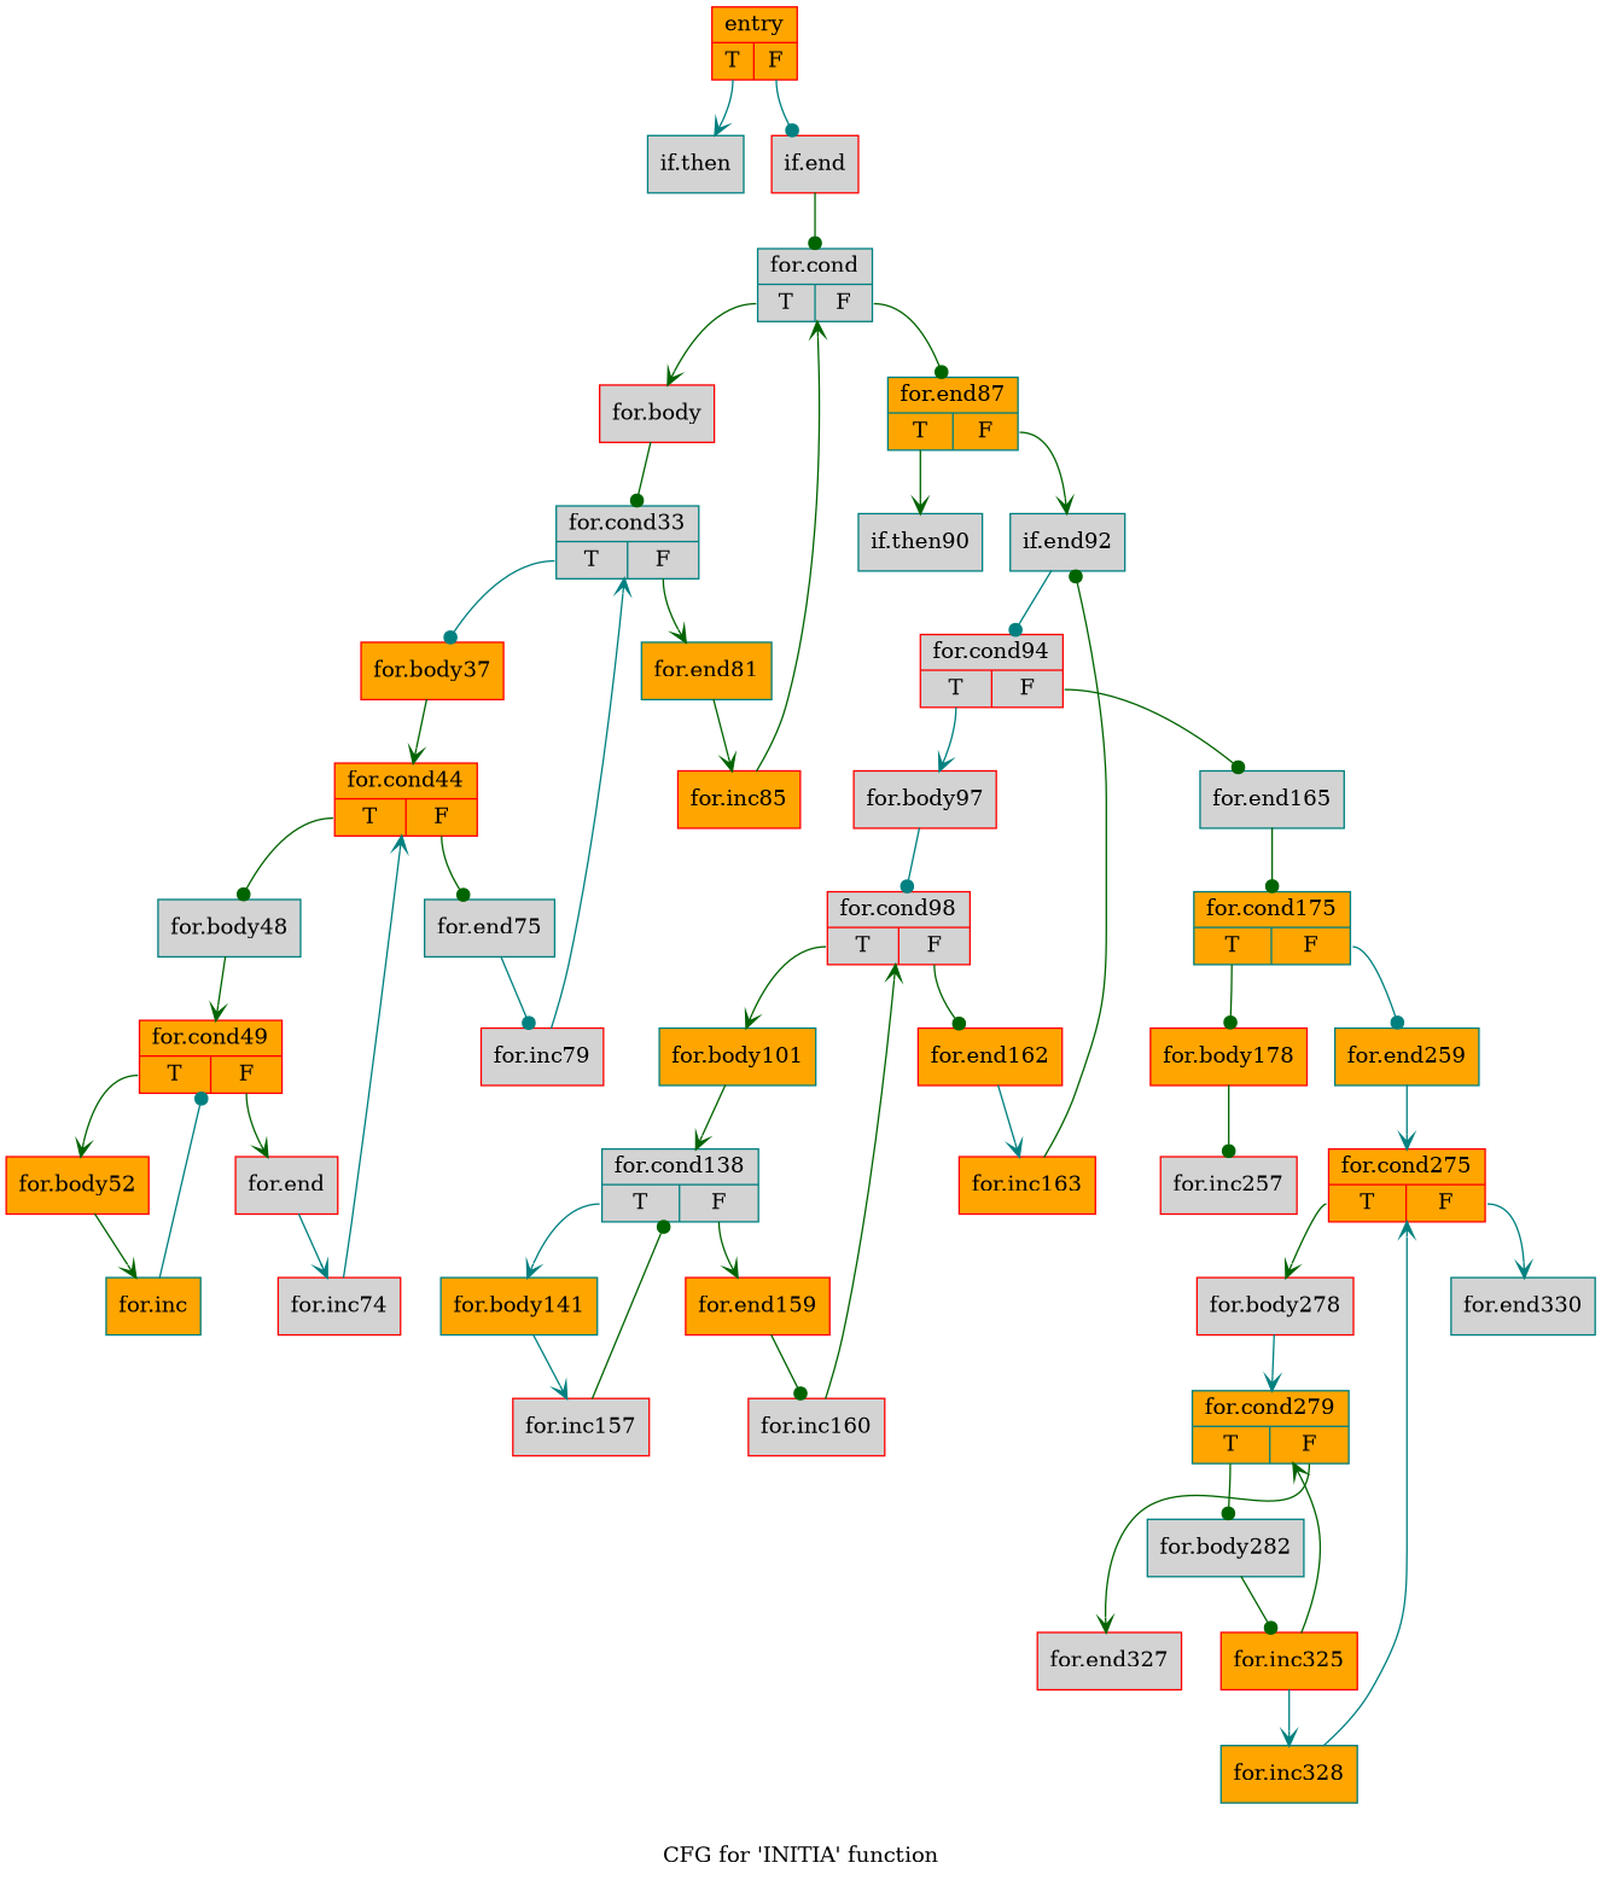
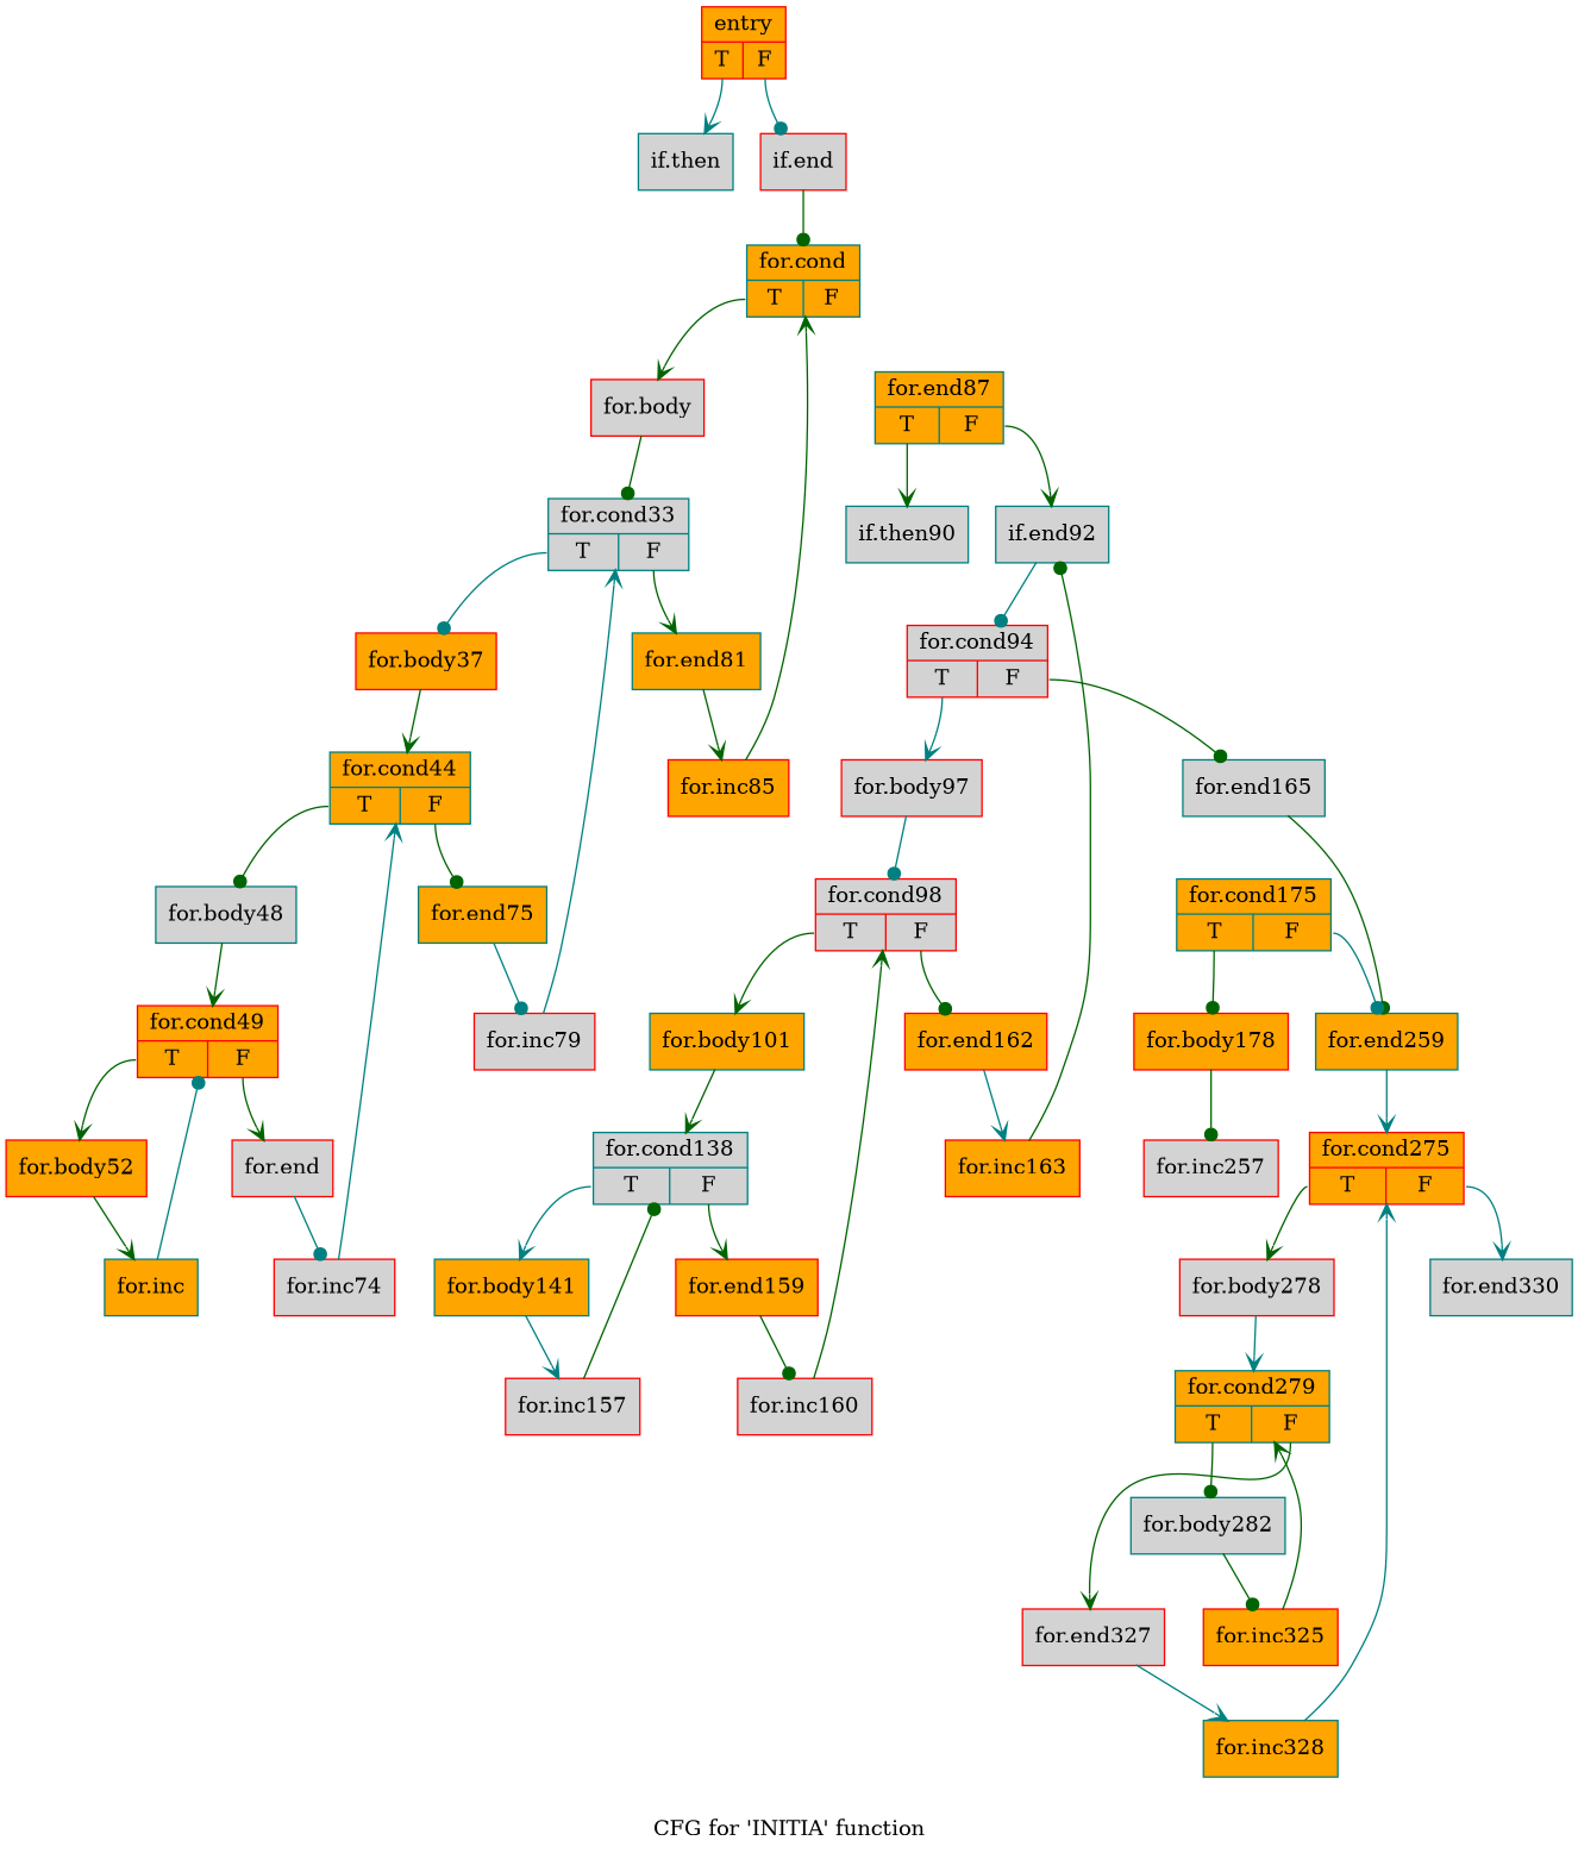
  digraph {
    label="CFG for 'INITIA' function"
    node [color=red fillcolor=lightgrey shape=record style=filled]
    edge [arrowhead=vee color=darkgreen]
    n1 [fillcolor=orange label="{entry|{<s0>T|<s1>F}}"]
    n2 [color=teal label="{if.then}"]
    n3 [label="{if.end}"]
-   n4 [color=teal label="{for.cond|{<s0>T|<s1>F}}"]
+   n4 [color=teal fillcolor=orange label="{for.cond|{<s0>T|<s1>F}}"]
    n5 [label="{for.body}"]
    n6 [color=teal fillcolor=orange label="{for.end87|{<s0>T|<s1>F}}"]
    n7 [color=teal label="{for.cond33|{<s0>T|<s1>F}}"]
    n8 [color=teal label="{if.then90}"]
    n9 [color=teal label="{if.end92}"]
    n10 [fillcolor=orange label="{for.body37}"]
    n11 [color=teal fillcolor=orange label="{for.end81}"]
    n12 [label="{for.cond94|{<s0>T|<s1>F}}"]
-   n13 [fillcolor=orange label="{for.cond44|{<s0>T|<s1>F}}"]
+   n13 [color=teal fillcolor=orange label="{for.cond44|{<s0>T|<s1>F}}"]
    n14 [fillcolor=orange label="{for.inc85}"]
    n15 [color=teal label="{for.body48}"]
-   n16 [color=teal label="{for.end75}"]
+   n16 [color=teal fillcolor=orange label="{for.end75}"]
    n17 [fillcolor=orange label="{for.cond49|{<s0>T|<s1>F}}"]
    n18 [label="{for.inc79}"]
    n19 [fillcolor=orange label="{for.body52}"]
    n20 [label="{for.end}"]
    n21 [color=teal fillcolor=orange label="{for.inc}"]
    n22 [label="{for.inc74}"]
    n23 [label="{for.body97}"]
    n24 [color=teal label="{for.end165}"]
    n25 [label="{for.cond98|{<s0>T|<s1>F}}"]
    n26 [color=teal fillcolor=orange label="{for.cond175|{<s0>T|<s1>F}}"]
    n27 [color=teal fillcolor=orange label="{for.body101}"]
    n28 [fillcolor=orange label="{for.end162}"]
    n29 [fillcolor=orange label="{for.body178}"]
    n30 [color=teal fillcolor=orange label="{for.end259}"]
    n31 [color=teal label="{for.cond138|{<s0>T|<s1>F}}"]
    n32 [fillcolor=orange label="{for.inc163}"]
    n33 [color=teal fillcolor=orange label="{for.body141}"]
    n34 [fillcolor=orange label="{for.end159}"]
    n35 [label="{for.inc157}"]
    n36 [label="{for.inc160}"]
    n37 [label="{for.inc257}"]
    n38 [fillcolor=orange label="{for.cond275|{<s0>T|<s1>F}}"]
    n39 [label="{for.body278}"]
    n40 [color=teal label="{for.end330}"]
    n41 [color=teal fillcolor=orange label="{for.cond279|{<s0>T|<s1>F}}"]
    n42 [color=teal label="{for.body282}"]
    n43 [label="{for.end327}"]
    n44 [fillcolor=orange label="{for.inc325}"]
    n45 [color=teal fillcolor=orange label="{for.inc328}"]
    n1 -> n2 [color=teal tailport=s0]
    n1 -> n3 [arrowhead=dot color=teal tailport=s1]
    n3 -> n4 [arrowhead=dot]
    n4 -> n5 [tailport=s0]
-   n4 -> n6 [arrowhead=dot tailport=s1]
    n5 -> n7 [arrowhead=dot]
    n6 -> n8 [tailport=s0]
    n6 -> n9 [tailport=s1]
    n7 -> n10 [arrowhead=dot color=teal tailport=s0]
    n7 -> n11 [tailport=s1]
    n9 -> n12 [arrowhead=dot color=teal]
    n10 -> n13
    n11 -> n14
    n12 -> n23 [color=teal tailport=s0]
    n12 -> n24 [arrowhead=dot tailport=s1]
    n13 -> n15 [arrowhead=dot tailport=s0]
    n13 -> n16 [arrowhead=dot tailport=s1]
    n14 -> n4
    n15 -> n17
    n16 -> n18 [arrowhead=dot color=teal]
    n17 -> n19 [tailport=s0]
    n17 -> n20 [tailport=s1]
    n18 -> n7 [color=teal]
    n19 -> n21
-   n20 -> n22 [color=teal]
+   n20 -> n22 [arrowhead=dot color=teal]
    n21 -> n17 [arrowhead=dot color=teal]
    n22 -> n13 [color=teal]
    n23 -> n25 [arrowhead=dot color=teal]
-   n24 -> n26 [arrowhead=dot]
+   n24 -> n30 [arrowhead=dot]
    n25 -> n27 [tailport=s0]
    n25 -> n28 [arrowhead=dot tailport=s1]
    n26 -> n29 [arrowhead=dot tailport=s0]
    n26 -> n30 [arrowhead=dot color=teal tailport=s1]
    n27 -> n31
    n28 -> n32 [color=teal]
    n29 -> n37 [arrowhead=dot]
    n30 -> n38 [color=teal]
    n31 -> n33 [color=teal tailport=s0]
    n31 -> n34 [tailport=s1]
    n32 -> n9 [arrowhead=dot]
    n33 -> n35 [color=teal]
    n34 -> n36 [arrowhead=dot]
    n35 -> n31 [arrowhead=dot]
    n36 -> n25
    n38 -> n39 [tailport=s0]
    n38 -> n40 [color=teal tailport=s1]
    n39 -> n41 [color=teal]
    n41 -> n42 [arrowhead=dot tailport=s0]
    n41 -> n43 [tailport=s1]
    n42 -> n44 [arrowhead=dot]
-   n44 -> n45 [color=teal]
+   n43 -> n45 [color=teal]
    n44 -> n41
    n45 -> n38 [color=teal]
  }
